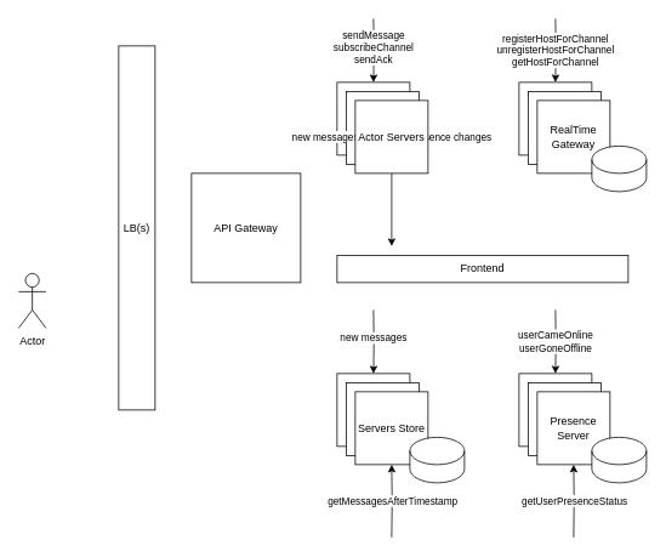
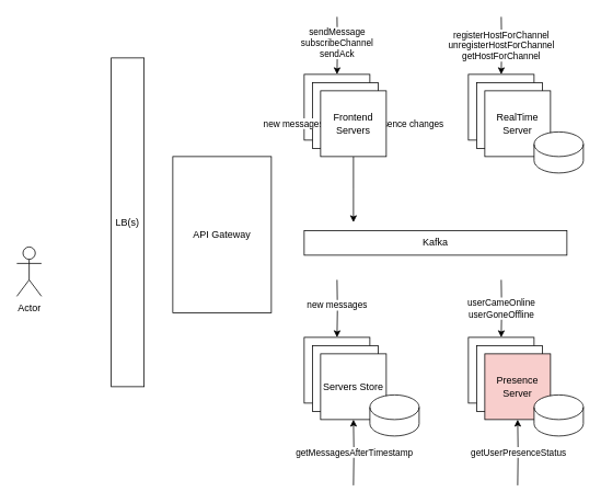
  <mxCell id="0" />
  <mxCell id="1" parent="0" />
- <mxCell id="2" value="LB(s)" style="rounded=0;whiteSpace=wrap;html=1;" vertex="1" parent="1"><mxGeometry x="130" y="50" width="40" height="400" as="geometry" /></mxCell>
+ <mxCell id="2" value="LB(s)" style="rounded=0;whiteSpace=wrap;html=1;" vertex="1" parent="1"><mxGeometry x="135" y="70" width="40" height="400" as="geometry" /></mxCell>
  <mxCell id="3" value="Actor" style="shape=umlActor;verticalLabelPosition=bottom;verticalAlign=top;html=1;outlineConnect=0;" vertex="1" parent="1"><mxGeometry x="20" y="300" width="30" height="60" as="geometry" /></mxCell>
- <mxCell id="4" value="API Gateway" style="whiteSpace=wrap;html=1;aspect=fixed;" vertex="1" parent="1"><mxGeometry x="210" y="190" width="120" height="120" as="geometry" /></mxCell>
+ <mxCell id="4" value="API Gateway" style="whiteSpace=wrap;html=1;aspect=fixed;" vertex="1" parent="1"><mxGeometry x="210" y="190" width="120" height="190" as="geometry" /></mxCell>
  <mxCell id="5" style="edgeStyle=orthogonalEdgeStyle;rounded=0;orthogonalLoop=1;jettySize=auto;html=1;" edge="1" parent="1" target="7"><mxGeometry relative="1" as="geometry"><mxPoint x="410" y="20" as="sourcePoint" /></mxGeometry></mxCell>
  <mxCell id="6" value="sendMessage&lt;br&gt;subscribeChannel&lt;br&gt;sendAck" style="edgeLabel;html=1;align=center;verticalAlign=middle;resizable=0;points=[];" vertex="1" connectable="0" parent="5"><mxGeometry x="-0.114" y="-1" relative="1" as="geometry"><mxPoint as="offset" /></mxGeometry></mxCell>
  <mxCell id="7" value="" style="whiteSpace=wrap;html=1;aspect=fixed;" vertex="1" parent="1"><mxGeometry x="370" y="90" width="80" height="80" as="geometry" /></mxCell>
  <mxCell id="8" value="" style="whiteSpace=wrap;html=1;aspect=fixed;" vertex="1" parent="1"><mxGeometry x="380" y="100" width="80" height="80" as="geometry" /></mxCell>
  <mxCell id="9" value="new messages, acks, and presence changes" style="edgeStyle=orthogonalEdgeStyle;rounded=0;orthogonalLoop=1;jettySize=auto;html=1;" edge="1" parent="1" source="10"><mxGeometry y="80" relative="1" as="geometry"><mxPoint x="430" y="270" as="targetPoint" /><mxPoint as="offset" /></mxGeometry></mxCell>
- <mxCell id="10" value="Actor Servers" style="whiteSpace=wrap;html=1;aspect=fixed;" vertex="1" parent="1"><mxGeometry x="390" y="110" width="80" height="80" as="geometry" /></mxCell>
+ <mxCell id="10" value="Frontend Servers" style="whiteSpace=wrap;html=1;aspect=fixed;" vertex="1" parent="1"><mxGeometry x="390" y="110" width="80" height="80" as="geometry" /></mxCell>
  <mxCell id="11" value="registerHostForChannel&lt;br&gt;unregisterHostForChannel&lt;br&gt;getHostForChannel" style="edgeStyle=orthogonalEdgeStyle;rounded=0;orthogonalLoop=1;jettySize=auto;html=1;" edge="1" parent="1" target="12"><mxGeometry relative="1" as="geometry"><mxPoint x="610" y="20" as="sourcePoint" /></mxGeometry></mxCell>
  <mxCell id="12" value="" style="whiteSpace=wrap;html=1;aspect=fixed;" vertex="1" parent="1"><mxGeometry x="570" y="90" width="80" height="80" as="geometry" /></mxCell>
  <mxCell id="13" value="" style="whiteSpace=wrap;html=1;aspect=fixed;" vertex="1" parent="1"><mxGeometry x="580" y="100" width="80" height="80" as="geometry" /></mxCell>
- <mxCell id="14" value="RealTime Gateway" style="whiteSpace=wrap;html=1;aspect=fixed;" vertex="1" parent="1"><mxGeometry x="590" y="110" width="80" height="80" as="geometry" /></mxCell>
+ <mxCell id="14" value="RealTime Server" style="whiteSpace=wrap;html=1;aspect=fixed;" vertex="1" parent="1"><mxGeometry x="590" y="110" width="80" height="80" as="geometry" /></mxCell>
  <mxCell id="15" value="" style="shape=cylinder3;whiteSpace=wrap;html=1;boundedLbl=1;backgroundOutline=1;size=15;" vertex="1" parent="1"><mxGeometry x="650" y="160" width="60" height="50" as="geometry" /></mxCell>
- <mxCell id="16" value="Frontend" style="rounded=0;whiteSpace=wrap;html=1;" vertex="1" parent="1"><mxGeometry x="370" y="280" width="320" height="30" as="geometry" /></mxCell>
+ <mxCell id="16" value="Kafka" style="rounded=0;whiteSpace=wrap;html=1;" vertex="1" parent="1"><mxGeometry x="370" y="280" width="320" height="30" as="geometry" /></mxCell>
  <mxCell id="17" style="edgeStyle=orthogonalEdgeStyle;rounded=0;orthogonalLoop=1;jettySize=auto;html=1;" edge="1" parent="1" target="19"><mxGeometry relative="1" as="geometry"><mxPoint x="410" y="340" as="sourcePoint" /></mxGeometry></mxCell>
  <mxCell id="18" value="new messages" style="edgeLabel;html=1;align=center;verticalAlign=middle;resizable=0;points=[];" vertex="1" connectable="0" parent="17"><mxGeometry x="-0.15" y="-1" relative="1" as="geometry"><mxPoint as="offset" /></mxGeometry></mxCell>
  <mxCell id="19" value="" style="whiteSpace=wrap;html=1;aspect=fixed;" vertex="1" parent="1"><mxGeometry x="370" y="410" width="80" height="80" as="geometry" /></mxCell>
  <mxCell id="20" value="" style="whiteSpace=wrap;html=1;aspect=fixed;" vertex="1" parent="1"><mxGeometry x="380" y="420" width="80" height="80" as="geometry" /></mxCell>
  <mxCell id="21" value="getMessagesAfterTimestamp" style="edgeStyle=orthogonalEdgeStyle;rounded=0;orthogonalLoop=1;jettySize=auto;html=1;" edge="1" parent="1" target="22"><mxGeometry relative="1" as="geometry"><mxPoint x="430" y="590" as="sourcePoint" /></mxGeometry></mxCell>
  <mxCell id="22" value="Servers Store" style="whiteSpace=wrap;html=1;aspect=fixed;" vertex="1" parent="1"><mxGeometry x="390" y="430" width="80" height="80" as="geometry" /></mxCell>
  <mxCell id="23" value="" style="shape=cylinder3;whiteSpace=wrap;html=1;boundedLbl=1;backgroundOutline=1;size=15;" vertex="1" parent="1"><mxGeometry x="450" y="480" width="60" height="50" as="geometry" /></mxCell>
  <mxCell id="24" value="userCameOnline&lt;br&gt;userGoneOffline" style="edgeStyle=orthogonalEdgeStyle;rounded=0;orthogonalLoop=1;jettySize=auto;html=1;" edge="1" parent="1" target="25"><mxGeometry relative="1" as="geometry"><mxPoint x="610" y="340" as="sourcePoint" /></mxGeometry></mxCell>
  <mxCell id="25" value="" style="whiteSpace=wrap;html=1;aspect=fixed;" vertex="1" parent="1"><mxGeometry x="570" y="410" width="80" height="80" as="geometry" /></mxCell>
  <mxCell id="26" value="" style="whiteSpace=wrap;html=1;aspect=fixed;" vertex="1" parent="1"><mxGeometry x="580" y="420" width="80" height="80" as="geometry" /></mxCell>
  <mxCell id="27" value="getUserPresenceStatus" style="edgeStyle=orthogonalEdgeStyle;rounded=0;orthogonalLoop=1;jettySize=auto;html=1;" edge="1" parent="1" target="28"><mxGeometry relative="1" as="geometry"><mxPoint x="630" y="590" as="sourcePoint" /></mxGeometry></mxCell>
- <mxCell id="28" value="Presence Server" style="whiteSpace=wrap;html=1;aspect=fixed;" vertex="1" parent="1"><mxGeometry x="590" y="430" width="80" height="80" as="geometry" /></mxCell>
+ <mxCell id="28" value="Presence Server" style="whiteSpace=wrap;html=1;aspect=fixed;fillColor=#f8cecc;" vertex="1" parent="1"><mxGeometry x="590" y="430" width="80" height="80" as="geometry" /></mxCell>
  <mxCell id="29" value="" style="shape=cylinder3;whiteSpace=wrap;html=1;boundedLbl=1;backgroundOutline=1;size=15;" vertex="1" parent="1"><mxGeometry x="650" y="480" width="60" height="50" as="geometry" /></mxCell>
